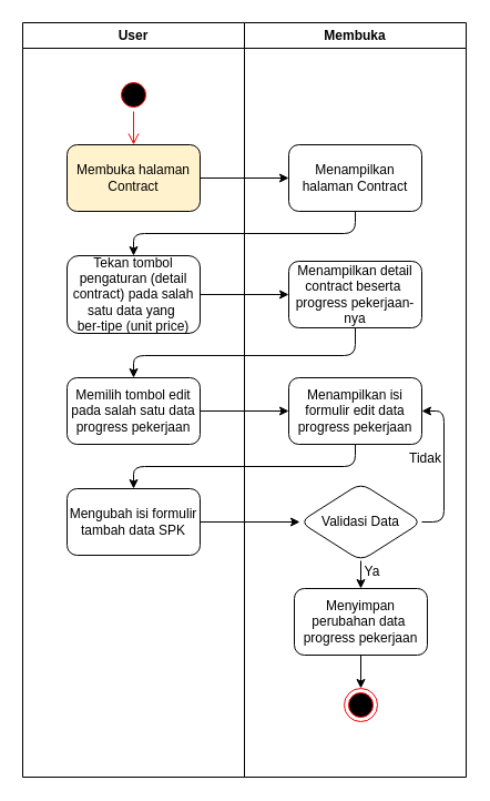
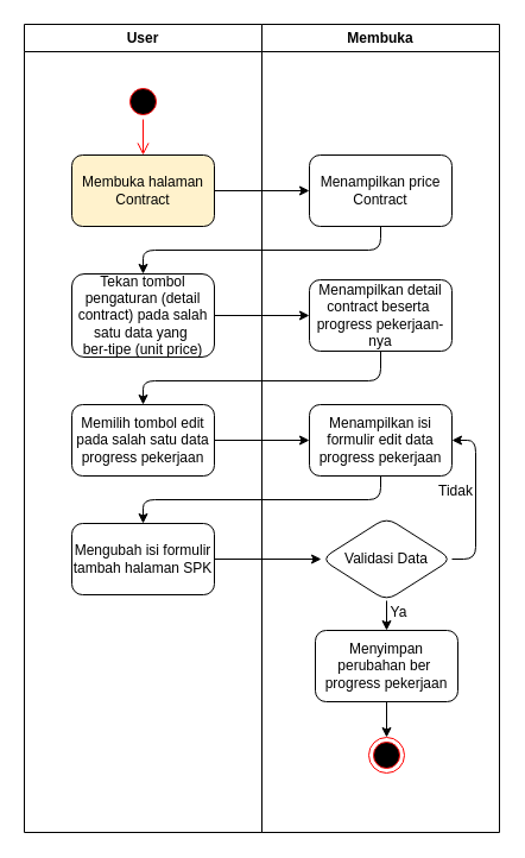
  <mxCell id="0" />
  <mxCell id="1" parent="0" />
  <mxCell id="2" value="User" style="swimlane;whiteSpace=wrap;html=1;" parent="1" vertex="1"><mxGeometry x="20" y="20" width="200" height="680" as="geometry" /></mxCell>
  <mxCell id="3" value="" style="ellipse;html=1;shape=startState;fillColor=#000000;strokeColor=#ff0000;" parent="2" vertex="1"><mxGeometry x="85" y="50" width="30" height="30" as="geometry" /></mxCell>
  <mxCell id="4" value="Membuka halaman Contract" style="rounded=1;whiteSpace=wrap;html=1;fillColor=#fff2cc;" parent="2" vertex="1"><mxGeometry x="40" y="110" width="120" height="60" as="geometry" /></mxCell>
  <mxCell id="5" value="" style="edgeStyle=orthogonalEdgeStyle;html=1;verticalAlign=bottom;endArrow=open;endSize=8;strokeColor=#ff0000;entryX=0.5;entryY=0;entryDx=0;entryDy=0;" parent="2" source="3" target="4" edge="1"><mxGeometry relative="1" as="geometry"><mxPoint x="100" y="110" as="targetPoint" /></mxGeometry></mxCell>
  <mxCell id="6" value="Tekan tombol pengaturan (detail contract) pada salah satu data yang&amp;nbsp;&lt;div&gt;ber-tipe (unit price)&lt;/div&gt;" style="rounded=1;whiteSpace=wrap;html=1;" parent="2" vertex="1"><mxGeometry x="40" y="210" width="120" height="70" as="geometry" /></mxCell>
  <mxCell id="7" value="Memilih tombol edit pada salah satu data progress pekerjaan" style="rounded=1;whiteSpace=wrap;html=1;" parent="2" vertex="1"><mxGeometry x="40" y="320" width="120" height="60" as="geometry" /></mxCell>
- <mxCell id="8" value="Mengubah isi formulir tambah data SPK" style="rounded=1;whiteSpace=wrap;html=1;" parent="2" vertex="1"><mxGeometry x="40" y="420" width="120" height="60" as="geometry" /></mxCell>
+ <mxCell id="8" value="Mengubah isi formulir tambah halaman SPK" style="rounded=1;whiteSpace=wrap;html=1;" parent="2" vertex="1"><mxGeometry x="40" y="420" width="120" height="60" as="geometry" /></mxCell>
  <mxCell id="9" value="Membuka" style="swimlane;whiteSpace=wrap;html=1;" parent="1" vertex="1"><mxGeometry x="220" y="20" width="200" height="680" as="geometry" /></mxCell>
- <mxCell id="10" value="Menampilkan halaman Contract" style="rounded=1;whiteSpace=wrap;html=1;" parent="9" vertex="1"><mxGeometry x="40" y="110" width="120" height="60" as="geometry" /></mxCell>
+ <mxCell id="10" value="Menampilkan price Contract" style="rounded=1;whiteSpace=wrap;html=1;" parent="9" vertex="1"><mxGeometry x="40" y="110" width="120" height="60" as="geometry" /></mxCell>
  <mxCell id="11" value="Menampilkan detail contract beserta&amp;nbsp;&lt;div&gt;progress pekerjaan-nya&lt;/div&gt;" style="rounded=1;whiteSpace=wrap;html=1;" parent="9" vertex="1"><mxGeometry x="40" y="215" width="120" height="60" as="geometry" /></mxCell>
  <mxCell id="12" value="Menampilkan isi formulir edit data progress pekerjaan" style="rounded=1;whiteSpace=wrap;html=1;" parent="9" vertex="1"><mxGeometry x="40" y="320" width="120" height="60" as="geometry" /></mxCell>
  <mxCell id="13" style="edgeStyle=none;html=1;entryX=1;entryY=0.5;entryDx=0;entryDy=0;" parent="9" source="15" target="12" edge="1"><mxGeometry relative="1" as="geometry"><Array as="points"><mxPoint x="180" y="450" /><mxPoint x="180" y="350" /></Array></mxGeometry></mxCell>
  <mxCell id="14" value="" style="edgeStyle=none;html=1;" parent="9" source="15" target="17" edge="1"><mxGeometry relative="1" as="geometry" /></mxCell>
  <mxCell id="15" value="Validasi Data" style="rhombus;whiteSpace=wrap;html=1;rounded=1;" parent="9" vertex="1"><mxGeometry x="50" y="415" width="110" height="70" as="geometry" /></mxCell>
  <mxCell id="16" value="" style="edgeStyle=none;html=1;" parent="9" source="17" target="19" edge="1"><mxGeometry relative="1" as="geometry" /></mxCell>
- <mxCell id="17" value="Menyimpan perubahan data&amp;nbsp;&lt;div&gt;progress pekerjaan&lt;/div&gt;" style="rounded=1;whiteSpace=wrap;html=1;" parent="9" vertex="1"><mxGeometry x="45" y="510" width="120" height="60" as="geometry" /></mxCell>
+ <mxCell id="17" value="Menyimpan perubahan ber&amp;nbsp;&lt;div&gt;progress pekerjaan&lt;/div&gt;" style="rounded=1;whiteSpace=wrap;html=1;" parent="9" vertex="1"><mxGeometry x="45" y="510" width="120" height="60" as="geometry" /></mxCell>
  <mxCell id="18" value="Ya" style="text;html=1;align=center;verticalAlign=middle;resizable=0;points=[];autosize=1;strokeColor=none;fillColor=none;" parent="9" vertex="1"><mxGeometry x="95" y="480" width="40" height="30" as="geometry" /></mxCell>
  <mxCell id="19" value="" style="ellipse;html=1;shape=endState;fillColor=#000000;strokeColor=#ff0000;" parent="9" vertex="1"><mxGeometry x="90" y="600" width="30" height="30" as="geometry" /></mxCell>
  <mxCell id="20" value="" style="edgeStyle=none;html=1;" parent="1" source="4" target="10" edge="1"><mxGeometry relative="1" as="geometry" /></mxCell>
  <mxCell id="21" value="" style="edgeStyle=none;html=1;entryX=0.5;entryY=0;entryDx=0;entryDy=0;exitX=0.5;exitY=1;exitDx=0;exitDy=0;" parent="1" source="10" target="6" edge="1"><mxGeometry relative="1" as="geometry"><Array as="points"><mxPoint x="320" y="210" /><mxPoint x="120" y="210" /></Array></mxGeometry></mxCell>
  <mxCell id="22" value="" style="edgeStyle=none;html=1;" parent="1" source="6" target="11" edge="1"><mxGeometry relative="1" as="geometry" /></mxCell>
  <mxCell id="23" value="" style="edgeStyle=none;html=1;entryX=0.5;entryY=0;entryDx=0;entryDy=0;exitX=0.5;exitY=1;exitDx=0;exitDy=0;" parent="1" source="11" target="7" edge="1"><mxGeometry relative="1" as="geometry"><Array as="points"><mxPoint x="320" y="320" /><mxPoint x="120" y="320" /></Array></mxGeometry></mxCell>
  <mxCell id="24" value="" style="edgeStyle=none;html=1;" parent="1" source="7" target="12" edge="1"><mxGeometry relative="1" as="geometry" /></mxCell>
  <mxCell id="25" value="" style="edgeStyle=none;html=1;entryX=0.5;entryY=0;entryDx=0;entryDy=0;exitX=0.5;exitY=1;exitDx=0;exitDy=0;" parent="1" source="12" target="8" edge="1"><mxGeometry relative="1" as="geometry"><Array as="points"><mxPoint x="320" y="420" /><mxPoint x="120" y="420" /></Array></mxGeometry></mxCell>
  <mxCell id="26" value="" style="edgeStyle=none;html=1;" parent="1" source="8" target="15" edge="1"><mxGeometry relative="1" as="geometry" /></mxCell>
  <mxCell id="27" value="Tidak" style="text;html=1;align=center;verticalAlign=middle;resizable=0;points=[];autosize=1;strokeColor=none;fillColor=none;" parent="1" vertex="1"><mxGeometry x="358" y="398" width="50" height="30" as="geometry" /></mxCell>
